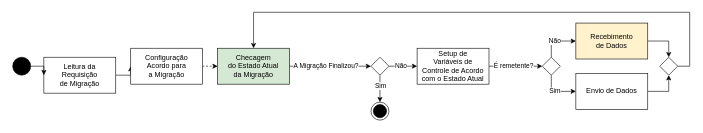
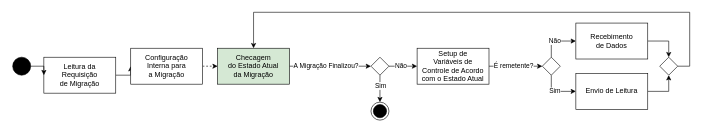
  <mxCell id="0" />
  <mxCell id="1" parent="0" />
  <mxCell id="2" style="edgeStyle=orthogonalEdgeStyle;rounded=0;orthogonalLoop=1;jettySize=auto;html=1;exitX=1;exitY=0.5;exitDx=0;exitDy=0;entryX=0;entryY=0.5;entryDx=0;entryDy=0;" edge="1" parent="1" source="3" target="5"><mxGeometry relative="1" as="geometry" /></mxCell>
  <mxCell id="3" value="Leitura da&lt;br&gt;Requisição&lt;br&gt;de Migração" style="rounded=0;whiteSpace=wrap;html=1;" vertex="1" parent="1"><mxGeometry x="72" y="95" width="120" height="60" as="geometry" /></mxCell>
  <mxCell id="4" style="edgeStyle=orthogonalEdgeStyle;rounded=0;orthogonalLoop=1;jettySize=auto;html=1;exitX=1;exitY=0.5;exitDx=0;exitDy=0;entryX=0;entryY=0.5;entryDx=0;entryDy=0;dashed=1;" edge="1" parent="1" source="5" target="8"><mxGeometry relative="1" as="geometry" /></mxCell>
- <mxCell id="5" value="Configuração&lt;br&gt;Acordo para&lt;br&gt;a Migração" style="rounded=0;whiteSpace=wrap;html=1;" vertex="1" parent="1"><mxGeometry x="217" y="80" width="120" height="60" as="geometry" /></mxCell>
+ <mxCell id="5" value="Configuração&lt;br&gt;Interna para&lt;br&gt;a Migração" style="rounded=0;whiteSpace=wrap;html=1;" vertex="1" parent="1"><mxGeometry x="217" y="80" width="120" height="60" as="geometry" /></mxCell>
  <mxCell id="6" style="edgeStyle=orthogonalEdgeStyle;rounded=0;orthogonalLoop=1;jettySize=auto;html=1;exitX=1;exitY=0.5;exitDx=0;exitDy=0;entryX=0;entryY=0.5;entryDx=0;entryDy=0;" edge="1" parent="1" source="8" target="25"><mxGeometry relative="1" as="geometry" /></mxCell>
  <mxCell id="7" value="A Migração Finalizou?" style="edgeLabel;html=1;align=center;verticalAlign=middle;resizable=0;points=[];" vertex="1" connectable="0" parent="6"><mxGeometry x="-0.222" y="-2" relative="1" as="geometry"><mxPoint x="7" y="-3" as="offset" /></mxGeometry></mxCell>
  <mxCell id="8" value="Checagem&lt;br&gt;do Estado Atual&lt;br&gt;da Migração" style="rounded=0;whiteSpace=wrap;html=1;fillColor=#d5e8d4;" vertex="1" parent="1"><mxGeometry x="362" y="80" width="120" height="60" as="geometry" /></mxCell>
  <mxCell id="9" style="edgeStyle=orthogonalEdgeStyle;rounded=0;orthogonalLoop=1;jettySize=auto;html=1;entryX=0;entryY=0.5;entryDx=0;entryDy=0;" edge="1" parent="1" source="11" target="18"><mxGeometry relative="1" as="geometry" /></mxCell>
  <mxCell id="10" value="É remetente?" style="edgeLabel;html=1;align=center;verticalAlign=middle;resizable=0;points=[];" vertex="1" connectable="0" parent="9"><mxGeometry x="-0.217" y="-1" relative="1" as="geometry"><mxPoint x="5" y="-2" as="offset" /></mxGeometry></mxCell>
  <mxCell id="11" value="Setup de&lt;br&gt;Variáveis de&lt;br&gt;Controle de Acordo&lt;br&gt;com o Estado Atual" style="rounded=0;whiteSpace=wrap;html=1;" vertex="1" parent="1"><mxGeometry x="695" y="80" width="120" height="60" as="geometry" /></mxCell>
  <mxCell id="12" style="edgeStyle=orthogonalEdgeStyle;rounded=0;orthogonalLoop=1;jettySize=auto;html=1;exitX=1;exitY=0.5;exitDx=0;exitDy=0;entryX=0.5;entryY=1;entryDx=0;entryDy=0;" edge="1" parent="1" source="30" target="20"><mxGeometry relative="1" as="geometry" /></mxCell>
  <mxCell id="13" style="edgeStyle=orthogonalEdgeStyle;rounded=0;orthogonalLoop=1;jettySize=auto;html=1;exitX=1;exitY=0.5;exitDx=0;exitDy=0;entryX=0.5;entryY=0;entryDx=0;entryDy=0;" edge="1" parent="1" source="31" target="20"><mxGeometry relative="1" as="geometry" /></mxCell>
  <mxCell id="14" style="edgeStyle=orthogonalEdgeStyle;rounded=0;orthogonalLoop=1;jettySize=auto;html=1;exitX=0.5;exitY=0;exitDx=0;exitDy=0;entryX=0;entryY=0.5;entryDx=0;entryDy=0;" edge="1" parent="1" source="18" target="31"><mxGeometry relative="1" as="geometry" /></mxCell>
  <mxCell id="15" value="Não" style="edgeLabel;html=1;align=center;verticalAlign=middle;resizable=0;points=[];" vertex="1" connectable="0" parent="14"><mxGeometry x="0.105" y="-2" relative="1" as="geometry"><mxPoint x="-6" y="-3" as="offset" /></mxGeometry></mxCell>
  <mxCell id="16" style="edgeStyle=orthogonalEdgeStyle;rounded=0;orthogonalLoop=1;jettySize=auto;html=1;exitX=0.5;exitY=1;exitDx=0;exitDy=0;entryX=0;entryY=0.5;entryDx=0;entryDy=0;" edge="1" parent="1" source="18" target="30"><mxGeometry relative="1" as="geometry" /></mxCell>
  <mxCell id="17" value="Sim" style="edgeLabel;html=1;align=center;verticalAlign=middle;resizable=0;points=[];" vertex="1" connectable="0" parent="16"><mxGeometry x="0.086" y="2" relative="1" as="geometry"><mxPoint x="-5" y="1" as="offset" /></mxGeometry></mxCell>
  <mxCell id="18" value="" style="rhombus;" vertex="1" parent="1"><mxGeometry x="904" y="95" width="30" height="30" as="geometry" /></mxCell>
  <mxCell id="19" style="edgeStyle=orthogonalEdgeStyle;rounded=0;orthogonalLoop=1;jettySize=auto;html=1;exitX=1;exitY=0.5;exitDx=0;exitDy=0;entryX=0.5;entryY=0;entryDx=0;entryDy=0;" edge="1" parent="1" source="20" target="8"><mxGeometry relative="1" as="geometry"><Array as="points"><mxPoint x="1150" y="110" /><mxPoint x="1150" y="20" /><mxPoint x="422" y="20" /></Array></mxGeometry></mxCell>
  <mxCell id="20" value="" style="rhombus;" vertex="1" parent="1"><mxGeometry x="1100" y="95" width="30" height="30" as="geometry" /></mxCell>
  <mxCell id="21" style="edgeStyle=orthogonalEdgeStyle;rounded=0;orthogonalLoop=1;jettySize=auto;html=1;exitX=1;exitY=0.5;exitDx=0;exitDy=0;entryX=0;entryY=0.5;entryDx=0;entryDy=0;" edge="1" parent="1" source="25" target="11"><mxGeometry relative="1" as="geometry" /></mxCell>
  <mxCell id="22" value="Não" style="edgeLabel;html=1;align=center;verticalAlign=middle;resizable=0;points=[];" vertex="1" connectable="0" parent="21"><mxGeometry x="-0.192" y="-2" relative="1" as="geometry"><mxPoint y="-4" as="offset" /></mxGeometry></mxCell>
  <mxCell id="23" style="edgeStyle=orthogonalEdgeStyle;rounded=0;orthogonalLoop=1;jettySize=auto;html=1;exitX=0.5;exitY=1;exitDx=0;exitDy=0;entryX=0.5;entryY=0;entryDx=0;entryDy=0;" edge="1" parent="1" source="25" target="26"><mxGeometry relative="1" as="geometry" /></mxCell>
  <mxCell id="24" value="Sim" style="edgeLabel;html=1;align=center;verticalAlign=middle;resizable=0;points=[];" vertex="1" connectable="0" parent="23"><mxGeometry x="-0.244" relative="1" as="geometry"><mxPoint as="offset" /></mxGeometry></mxCell>
  <mxCell id="25" value="" style="rhombus;" vertex="1" parent="1"><mxGeometry x="618" y="95" width="30" height="30" as="geometry" /></mxCell>
  <mxCell id="26" value="" style="ellipse;html=1;shape=endState;fillColor=strokeColor;" vertex="1" parent="1"><mxGeometry x="618" y="170" width="30" height="30" as="geometry" /></mxCell>
  <mxCell id="27" style="edgeStyle=orthogonalEdgeStyle;rounded=0;orthogonalLoop=1;jettySize=auto;html=1;exitX=1;exitY=0.5;exitDx=0;exitDy=0;entryX=0;entryY=0.5;entryDx=0;entryDy=0;" edge="1" parent="1" source="28" target="3"><mxGeometry relative="1" as="geometry" /></mxCell>
  <mxCell id="28" value="" style="ellipse;fillColor=strokeColor;html=1;" vertex="1" parent="1"><mxGeometry x="20" y="95" width="30" height="30" as="geometry" /></mxCell>
  <mxCell id="29" value="" style="group" vertex="1" connectable="0" parent="1"><mxGeometry x="960" y="38" width="120" height="144" as="geometry" /></mxCell>
- <mxCell id="30" value="Envio de Dados" style="rounded=0;whiteSpace=wrap;html=1;" vertex="1" parent="29"><mxGeometry y="84" width="120" height="60" as="geometry" /></mxCell>
- <mxCell id="31" value="Recebimento&lt;br&gt;de Dados" style="rounded=0;whiteSpace=wrap;html=1;fillColor=#fff2cc;" vertex="1" parent="29"><mxGeometry width="120" height="60" as="geometry" /></mxCell>
+ <mxCell id="30" value="Envio de Leitura" style="rounded=0;whiteSpace=wrap;html=1;" vertex="1" parent="29"><mxGeometry y="84" width="120" height="60" as="geometry" /></mxCell>
+ <mxCell id="31" value="Recebimento&lt;br&gt;de Dados" style="rounded=0;whiteSpace=wrap;html=1;" vertex="1" parent="29"><mxGeometry width="120" height="60" as="geometry" /></mxCell>
